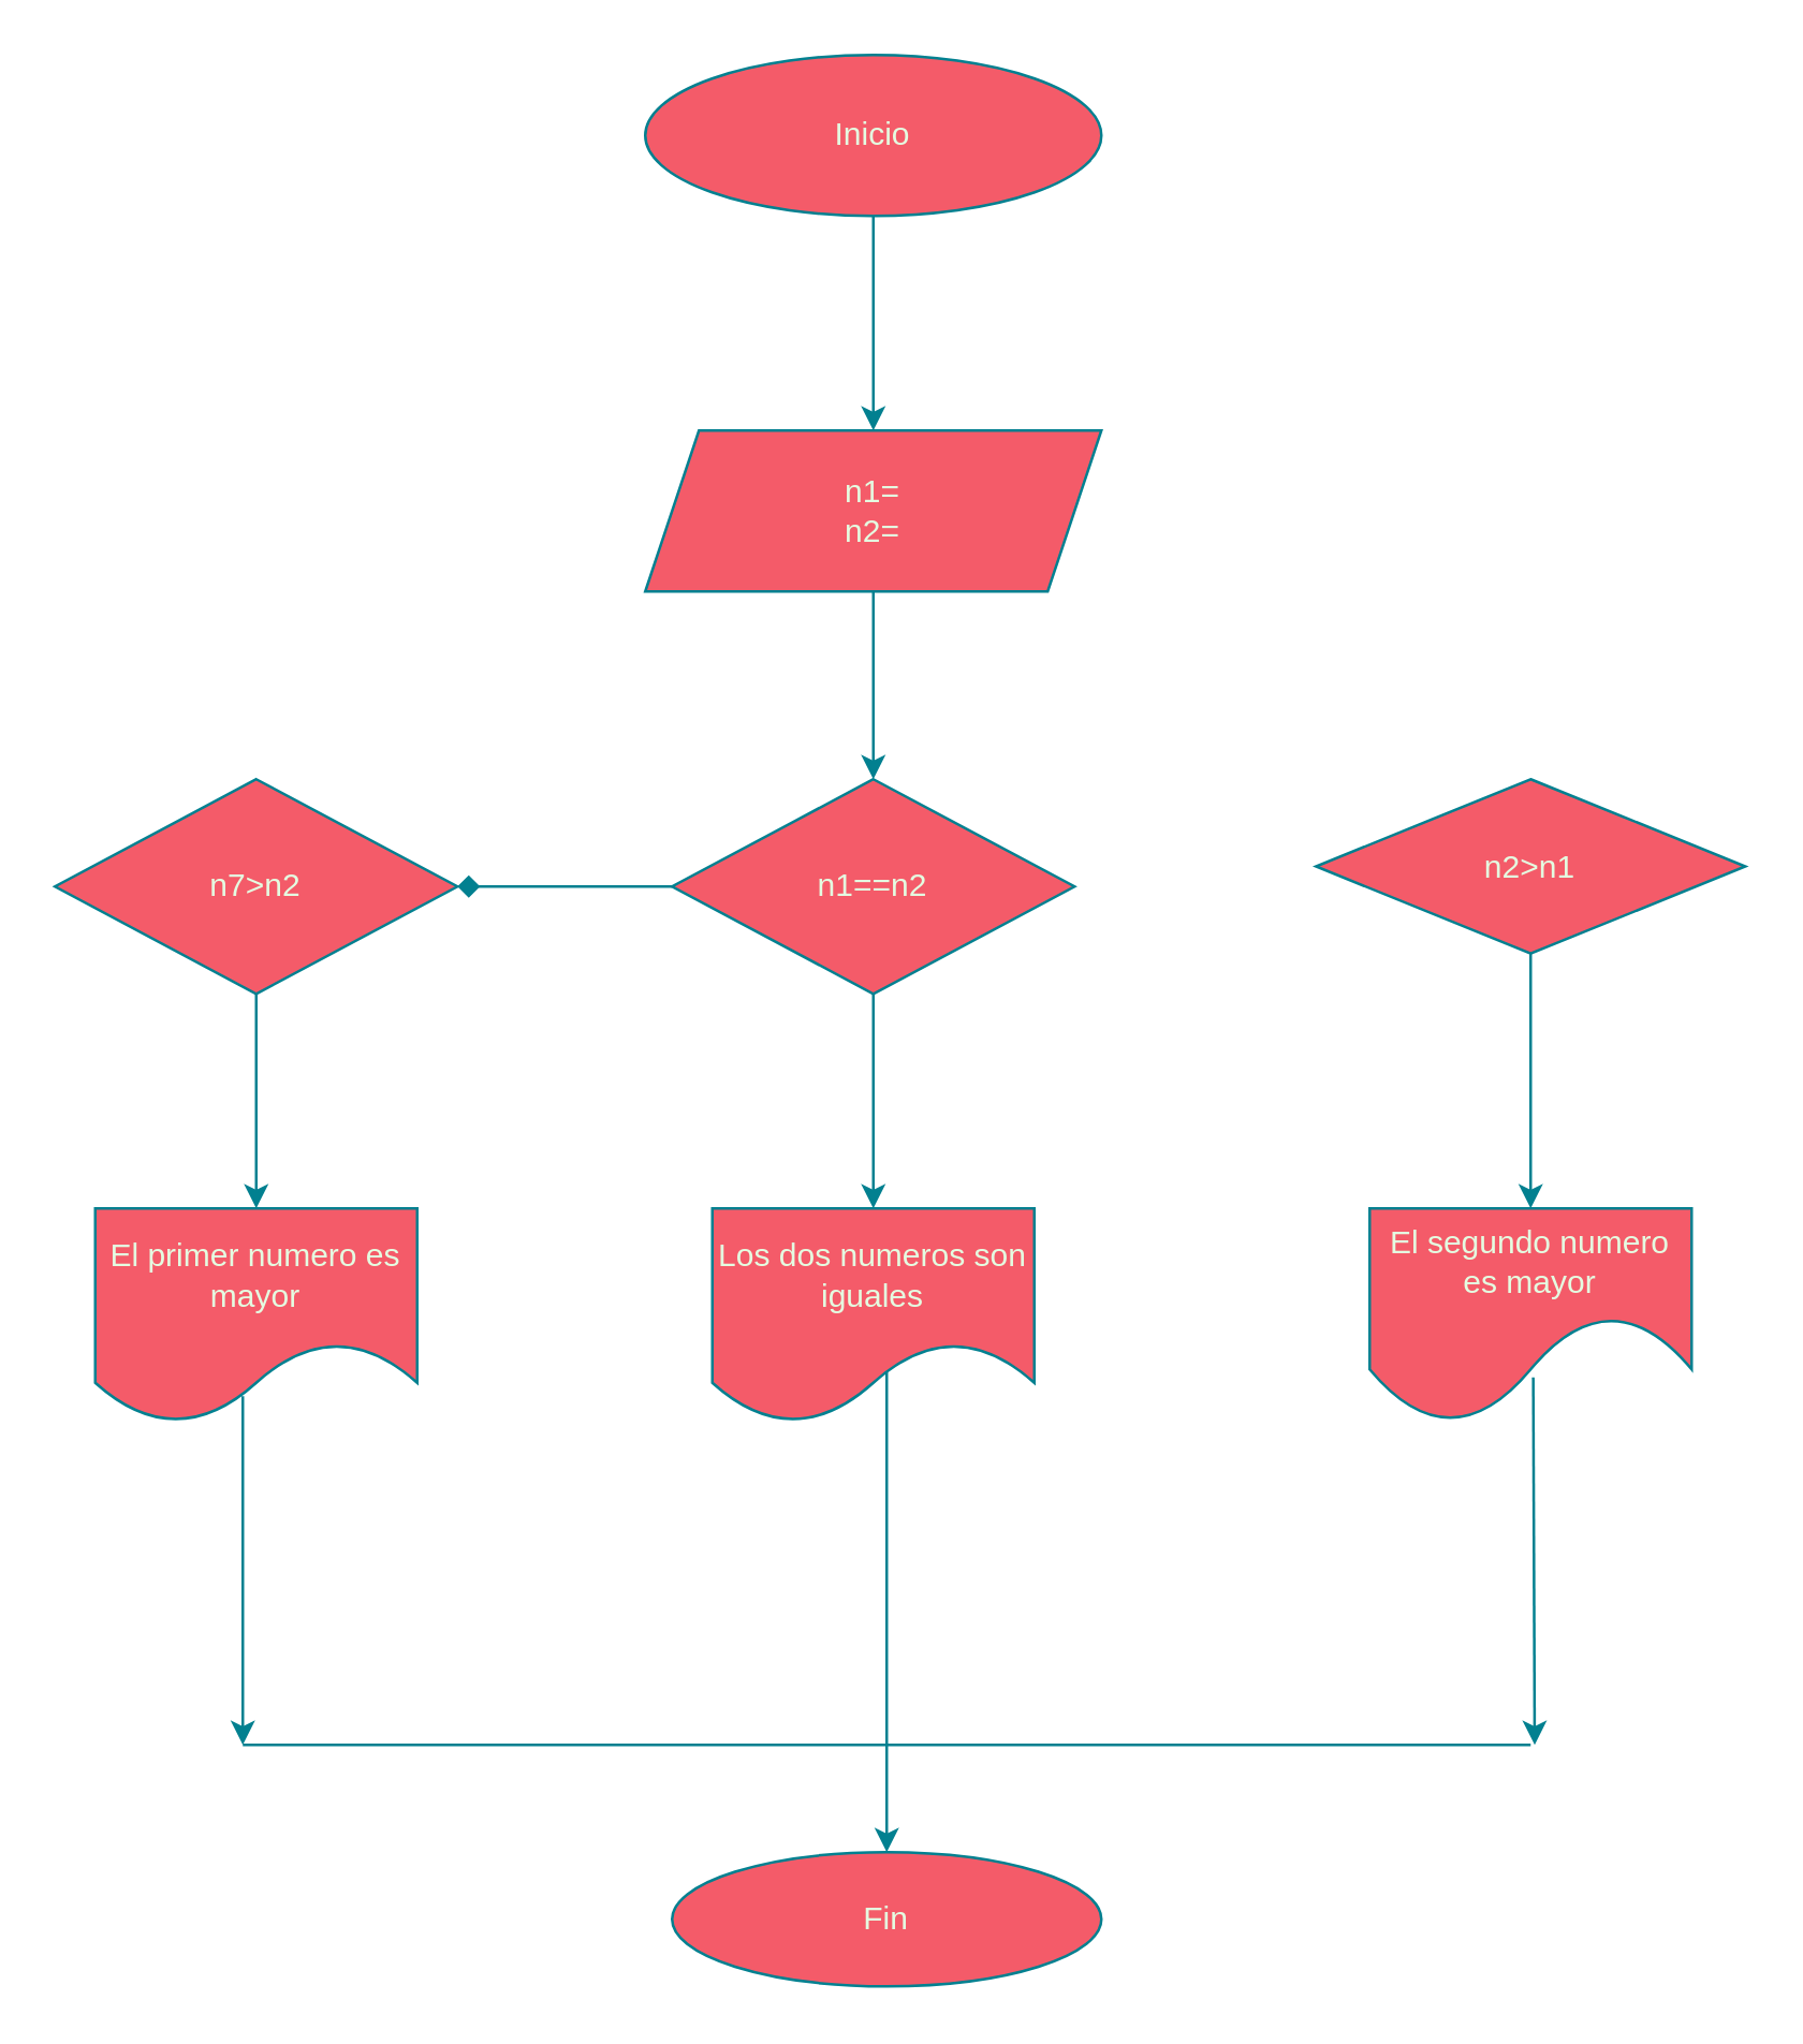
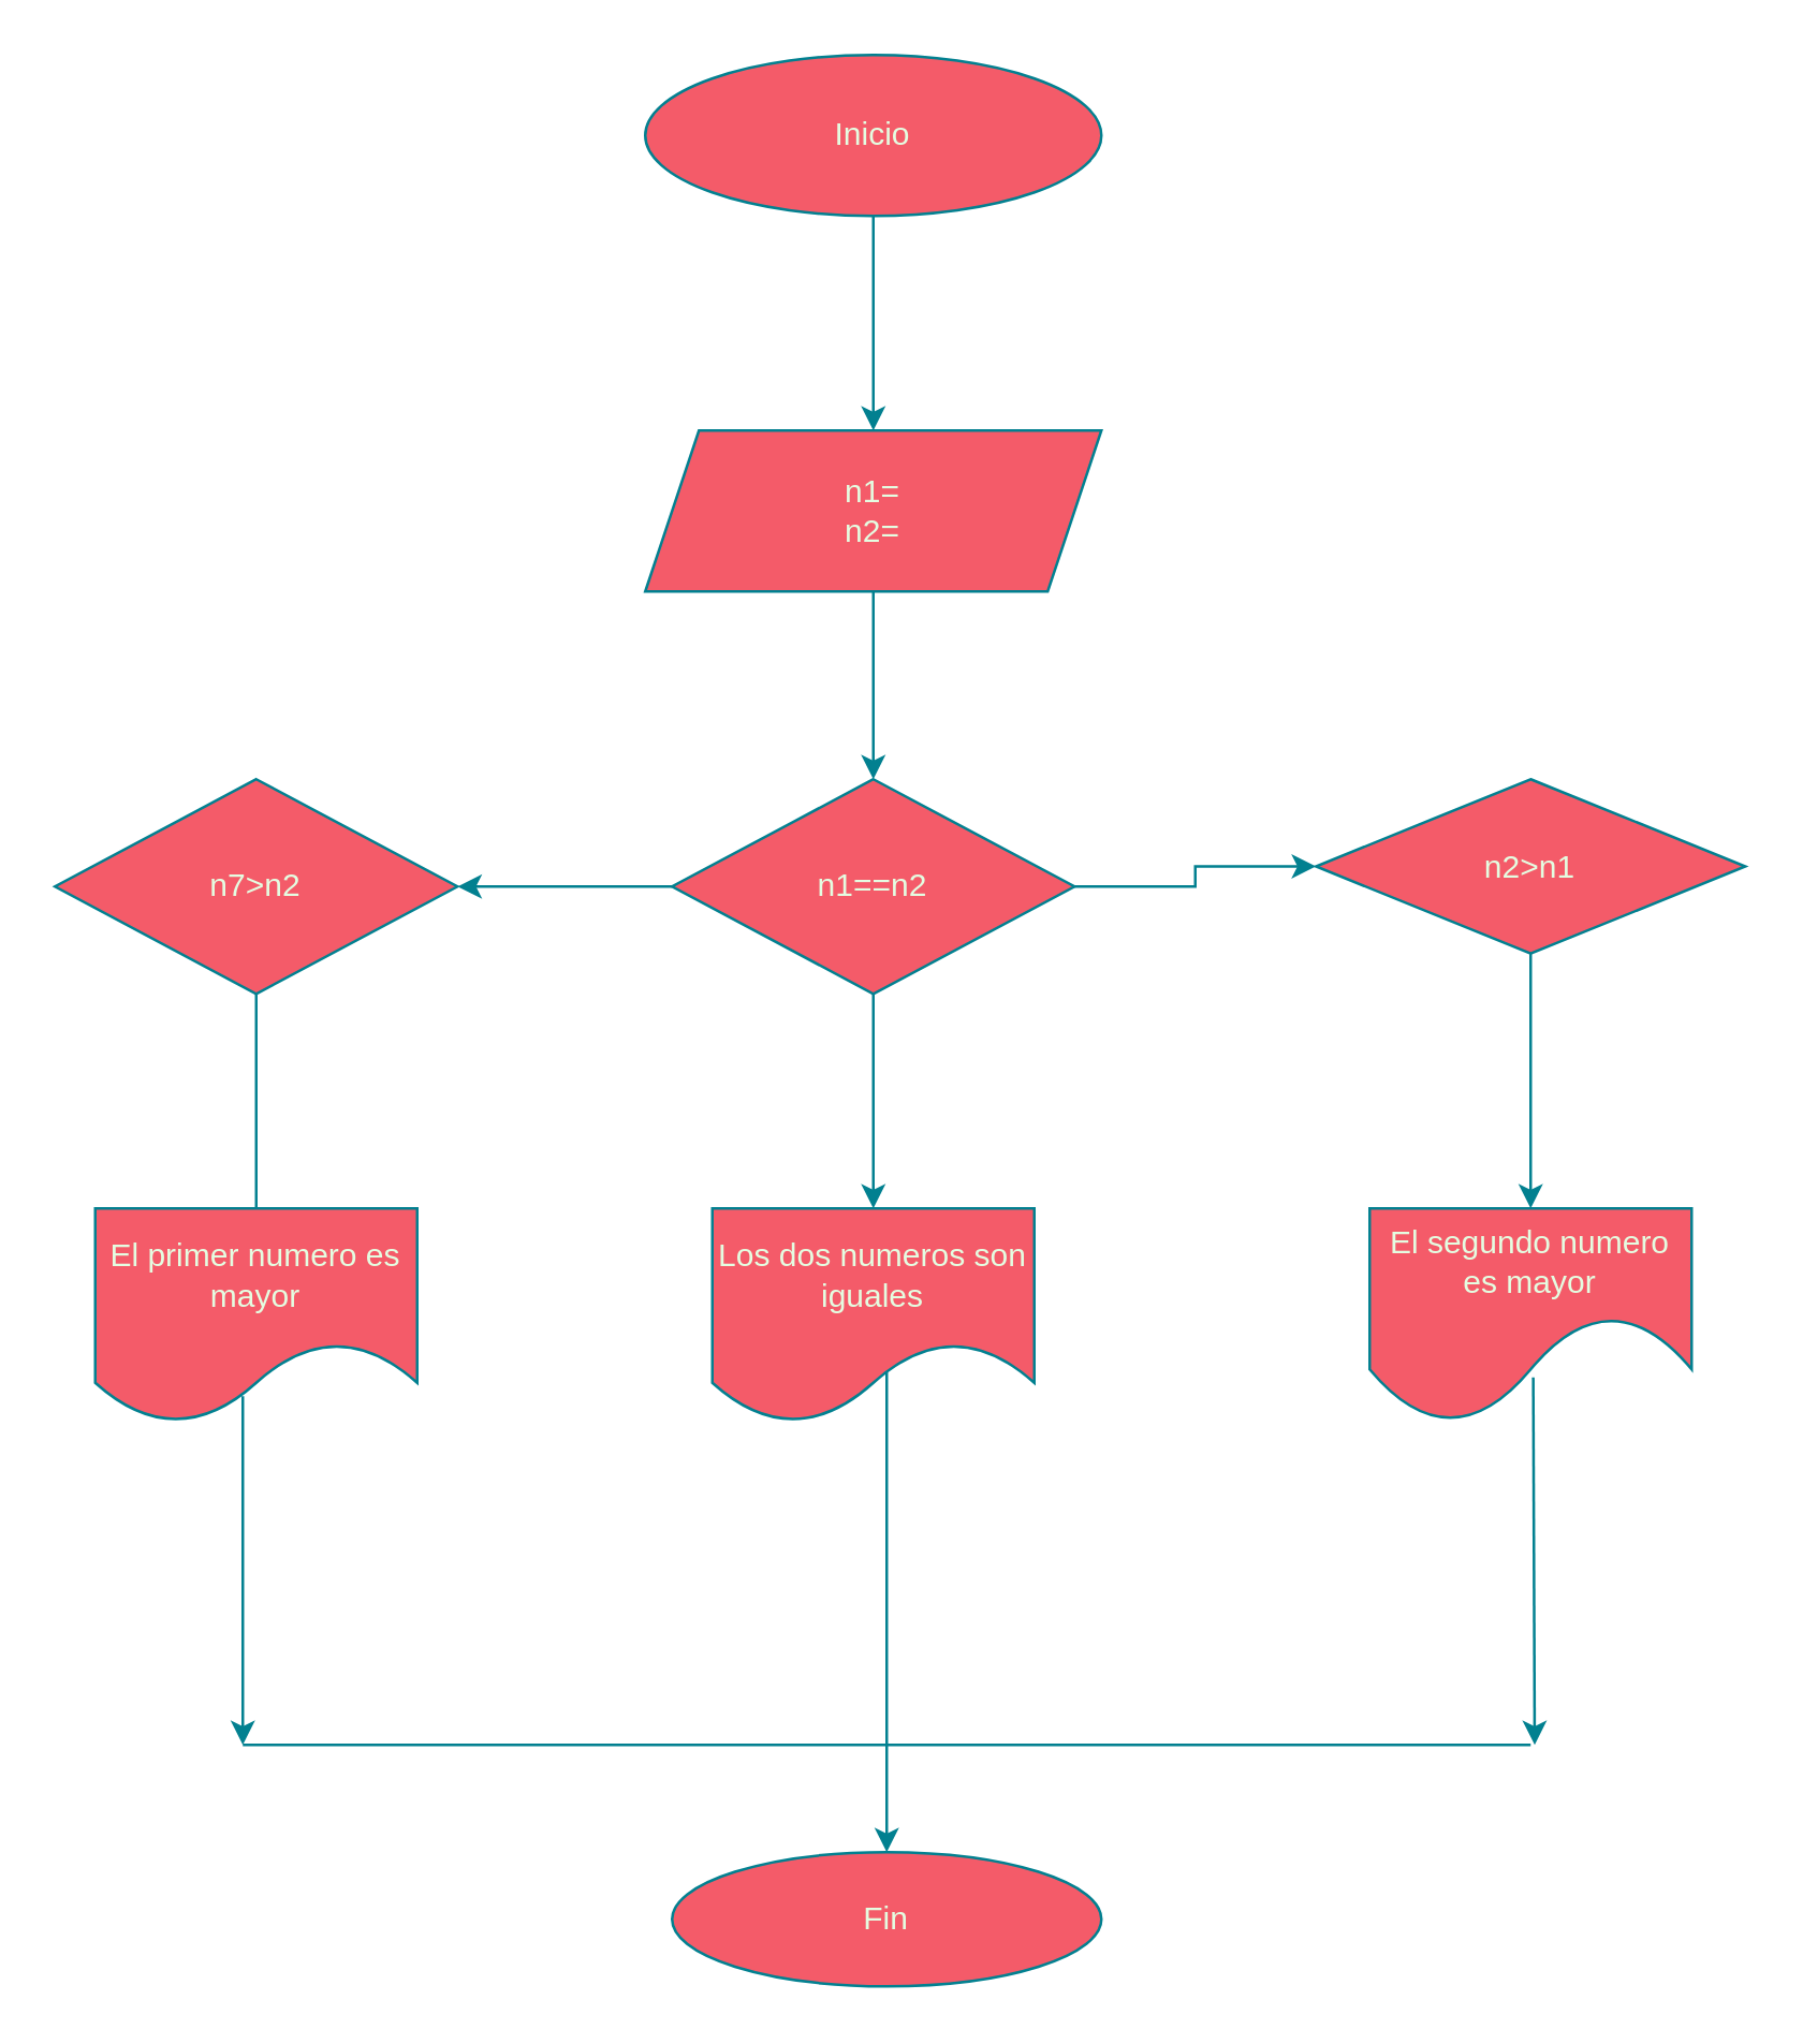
  <mxCell id="0" />
  <mxCell id="1" parent="0" />
  <mxCell id="2" value="" style="edgeStyle=orthogonalEdgeStyle;rounded=0;orthogonalLoop=1;jettySize=auto;html=1;labelBackgroundColor=none;strokeColor=#028090;fontColor=default;" parent="1" source="3" target="5" edge="1"><mxGeometry relative="1" as="geometry" /></mxCell>
  <mxCell id="3" value="Inicio" style="ellipse;whiteSpace=wrap;html=1;fillColor=#F45B69;strokeColor=#028090;labelBackgroundColor=none;fontColor=#E4FDE1;" parent="1" vertex="1"><mxGeometry x="240" y="20" width="170" height="60" as="geometry" /></mxCell>
  <mxCell id="4" value="" style="edgeStyle=orthogonalEdgeStyle;rounded=0;orthogonalLoop=1;jettySize=auto;html=1;labelBackgroundColor=none;strokeColor=#028090;fontColor=default;" parent="1" source="5" target="9" edge="1"><mxGeometry relative="1" as="geometry" /></mxCell>
  <mxCell id="5" value="n1=&lt;div&gt;n2=&lt;/div&gt;" style="shape=parallelogram;perimeter=parallelogramPerimeter;whiteSpace=wrap;html=1;fixedSize=1;fillColor=#F45B69;strokeColor=#028090;labelBackgroundColor=none;fontColor=#E4FDE1;" parent="1" vertex="1"><mxGeometry x="240" y="160" width="170" height="60" as="geometry" /></mxCell>
- <mxCell id="7" value="" style="edgeStyle=orthogonalEdgeStyle;rounded=0;orthogonalLoop=1;jettySize=auto;html=1;labelBackgroundColor=none;strokeColor=#028090;fontColor=default;endArrow=diamond;" parent="1" source="9" target="13" edge="1"><mxGeometry relative="1" as="geometry" /></mxCell>
+ <mxCell id="6" value="" style="edgeStyle=orthogonalEdgeStyle;rounded=0;orthogonalLoop=1;jettySize=auto;html=1;labelBackgroundColor=none;strokeColor=#028090;fontColor=default;" parent="1" source="9" target="11" edge="1"><mxGeometry relative="1" as="geometry" /></mxCell>
+ <mxCell id="7" value="" style="edgeStyle=orthogonalEdgeStyle;rounded=0;orthogonalLoop=1;jettySize=auto;html=1;labelBackgroundColor=none;strokeColor=#028090;fontColor=default;" parent="1" source="9" target="13" edge="1"><mxGeometry relative="1" as="geometry" /></mxCell>
  <mxCell id="8" value="" style="edgeStyle=orthogonalEdgeStyle;rounded=0;orthogonalLoop=1;jettySize=auto;html=1;labelBackgroundColor=none;strokeColor=#028090;fontColor=default;" parent="1" source="9" target="15" edge="1"><mxGeometry relative="1" as="geometry" /></mxCell>
  <mxCell id="9" value="n1==n2" style="rhombus;whiteSpace=wrap;html=1;fillColor=#F45B69;strokeColor=#028090;labelBackgroundColor=none;fontColor=#E4FDE1;" parent="1" vertex="1"><mxGeometry x="250" y="290" width="150" height="80" as="geometry" /></mxCell>
  <mxCell id="10" value="" style="edgeStyle=orthogonalEdgeStyle;rounded=0;orthogonalLoop=1;jettySize=auto;html=1;labelBackgroundColor=none;strokeColor=#028090;fontColor=default;" parent="1" source="11" target="16" edge="1"><mxGeometry relative="1" as="geometry" /></mxCell>
  <mxCell id="11" value="n2&amp;gt;n1" style="rhombus;whiteSpace=wrap;html=1;fillColor=#F45B69;strokeColor=#028090;labelBackgroundColor=none;fontColor=#E4FDE1;" parent="1" vertex="1"><mxGeometry x="490" y="290" width="160" height="65" as="geometry" /></mxCell>
- <mxCell id="12" value="" style="edgeStyle=orthogonalEdgeStyle;rounded=0;orthogonalLoop=1;jettySize=auto;html=1;labelBackgroundColor=none;strokeColor=#028090;fontColor=default;" parent="1" source="13" target="14" edge="1"><mxGeometry relative="1" as="geometry" /></mxCell>
+ <mxCell id="12" value="" style="edgeStyle=orthogonalEdgeStyle;rounded=0;orthogonalLoop=1;jettySize=auto;html=1;labelBackgroundColor=none;strokeColor=#028090;fontColor=default;endArrow=none;" parent="1" source="13" target="14" edge="1"><mxGeometry relative="1" as="geometry" /></mxCell>
  <mxCell id="13" value="n7&amp;gt;n2" style="rhombus;whiteSpace=wrap;html=1;fillColor=#F45B69;strokeColor=#028090;labelBackgroundColor=none;fontColor=#E4FDE1;" parent="1" vertex="1"><mxGeometry x="20" y="290" width="150" height="80" as="geometry" /></mxCell>
  <mxCell id="14" value="El primer numero es mayor" style="shape=document;whiteSpace=wrap;html=1;boundedLbl=1;fillColor=#F45B69;strokeColor=#028090;size=0.375;labelBackgroundColor=none;fontColor=#E4FDE1;" parent="1" vertex="1"><mxGeometry x="35" y="450" width="120" height="80" as="geometry" /></mxCell>
  <mxCell id="15" value="Los dos numeros son iguales" style="shape=document;whiteSpace=wrap;html=1;boundedLbl=1;fillColor=#F45B69;strokeColor=#028090;size=0.375;labelBackgroundColor=none;fontColor=#E4FDE1;" parent="1" vertex="1"><mxGeometry x="265" y="450" width="120" height="80" as="geometry" /></mxCell>
  <mxCell id="16" value="El segundo numero es mayor" style="shape=document;whiteSpace=wrap;html=1;boundedLbl=1;fillColor=#F45B69;strokeColor=#028090;size=0.5;labelBackgroundColor=none;fontColor=#E4FDE1;" parent="1" vertex="1"><mxGeometry x="510" y="450" width="120" height="80" as="geometry" /></mxCell>
  <mxCell id="17" style="edgeStyle=orthogonalEdgeStyle;rounded=0;orthogonalLoop=1;jettySize=auto;html=1;entryX=0.9;entryY=0.3;entryDx=0;entryDy=0;entryPerimeter=0;labelBackgroundColor=none;strokeColor=#028090;fontColor=default;" parent="1" edge="1"><mxGeometry relative="1" as="geometry"><mxPoint x="325" y="650" as="targetPoint" /><mxPoint x="325" y="650" as="sourcePoint" /><Array as="points" /></mxGeometry></mxCell>
  <mxCell id="18" value="" style="endArrow=classic;html=1;rounded=0;exitX=0.525;exitY=0.763;exitDx=0;exitDy=0;exitPerimeter=0;labelBackgroundColor=none;strokeColor=#028090;fontColor=default;" parent="1" edge="1"><mxGeometry width="50" height="50" relative="1" as="geometry"><mxPoint x="330" y="511.04" as="sourcePoint" /><mxPoint x="330" y="690" as="targetPoint" /></mxGeometry></mxCell>
  <mxCell id="19" value="" style="endArrow=classic;html=1;rounded=0;exitX=0.875;exitY=0.75;exitDx=0;exitDy=0;exitPerimeter=0;labelBackgroundColor=none;strokeColor=#028090;fontColor=default;" parent="1" edge="1"><mxGeometry width="50" height="50" relative="1" as="geometry"><mxPoint x="90" y="520" as="sourcePoint" /><mxPoint x="90" y="650" as="targetPoint" /></mxGeometry></mxCell>
  <mxCell id="20" value="" style="endArrow=classic;html=1;rounded=0;exitX=0.508;exitY=0.788;exitDx=0;exitDy=0;exitPerimeter=0;labelBackgroundColor=none;strokeColor=#028090;fontColor=default;" parent="1" source="16" edge="1"><mxGeometry width="50" height="50" relative="1" as="geometry"><mxPoint x="580" y="540" as="sourcePoint" /><mxPoint x="571.5" y="650" as="targetPoint" /></mxGeometry></mxCell>
  <mxCell id="21" value="" style="endArrow=none;html=1;rounded=0;labelBackgroundColor=none;strokeColor=#028090;fontColor=default;" parent="1" edge="1"><mxGeometry width="50" height="50" relative="1" as="geometry"><mxPoint x="90" y="650" as="sourcePoint" /><mxPoint x="570" y="650" as="targetPoint" /></mxGeometry></mxCell>
  <mxCell id="22" value="Fin" style="ellipse;whiteSpace=wrap;html=1;fillColor=#F45B69;strokeColor=#028090;labelBackgroundColor=none;fontColor=#E4FDE1;" parent="1" vertex="1"><mxGeometry x="250" y="690" width="160" height="50" as="geometry" /></mxCell>
